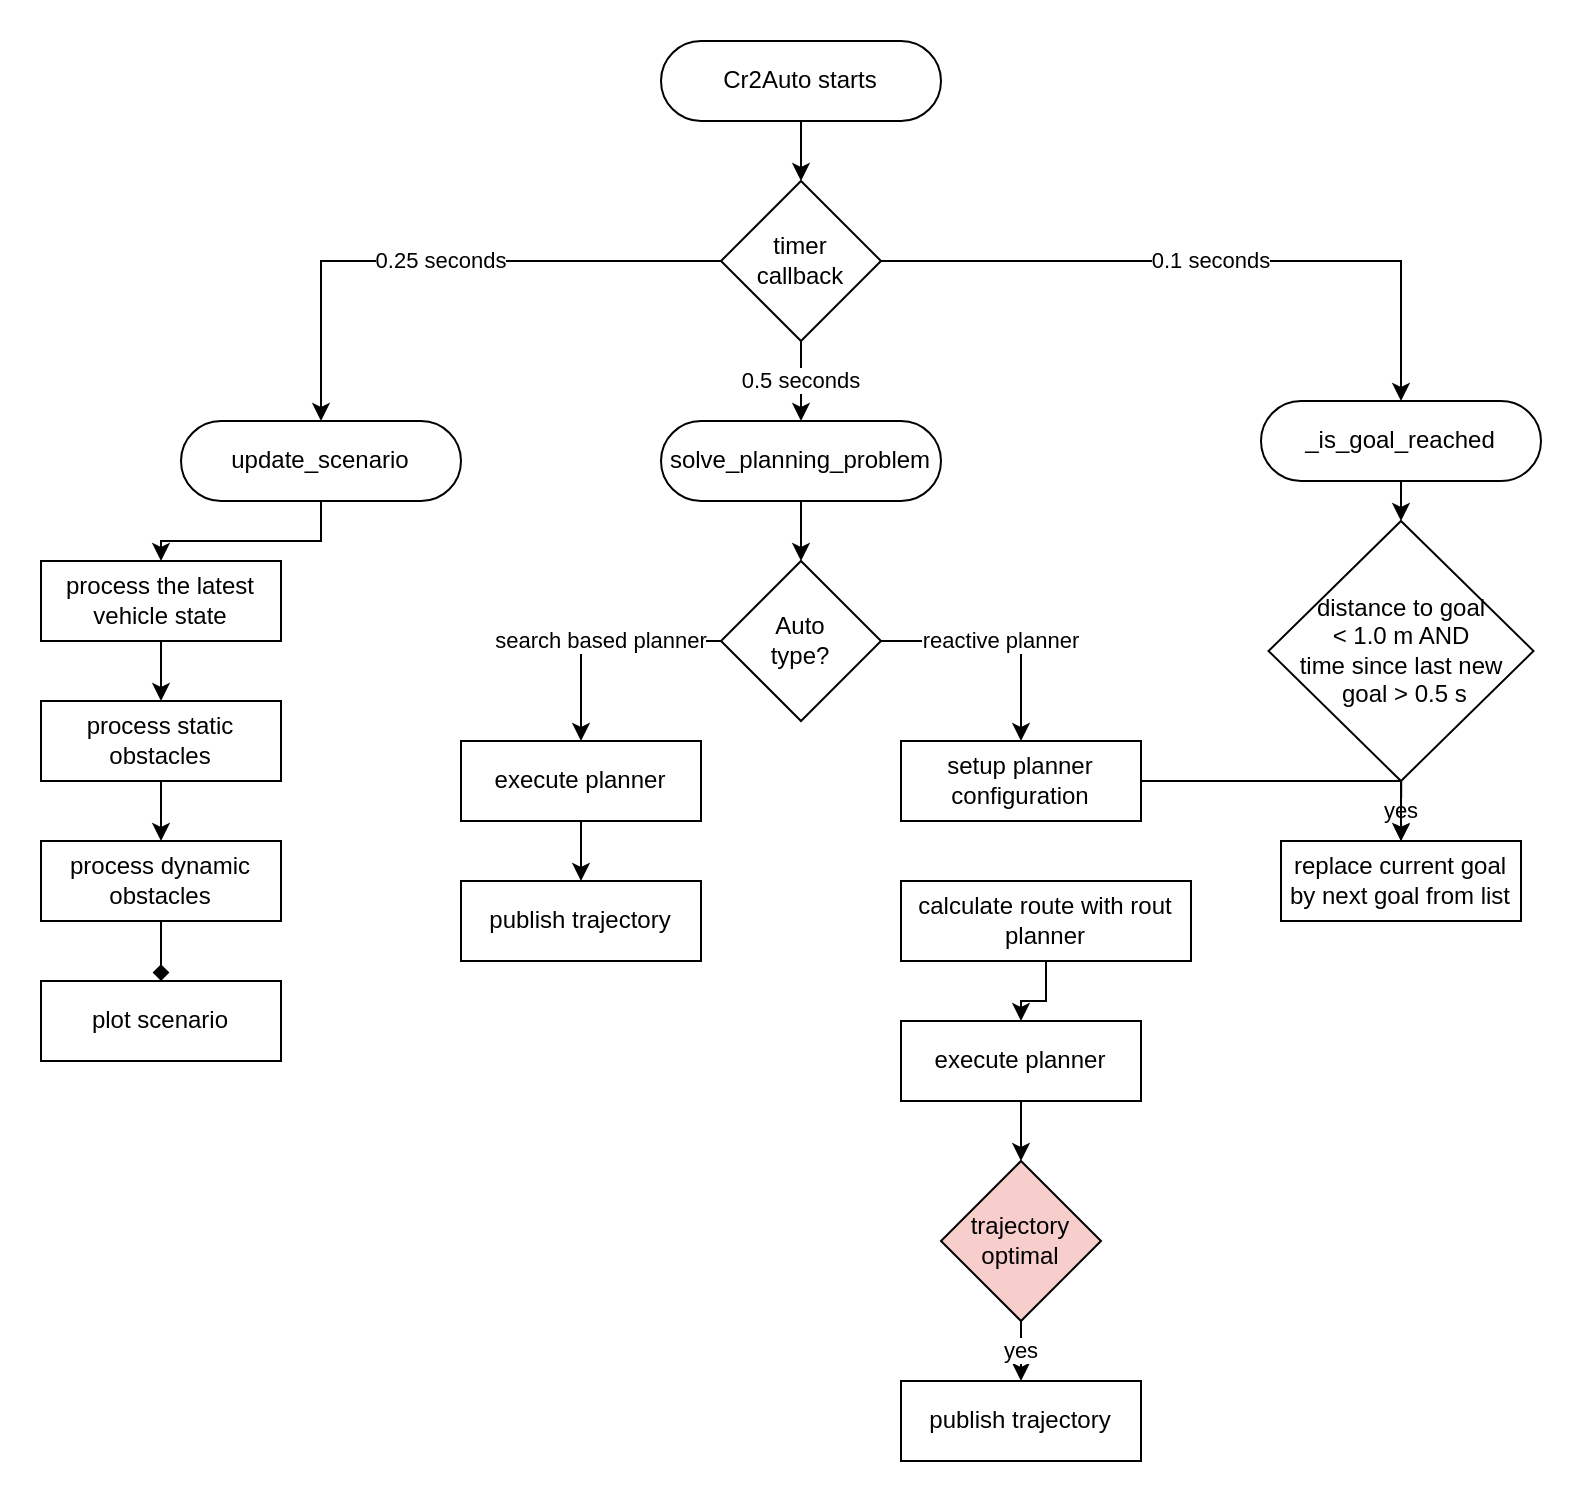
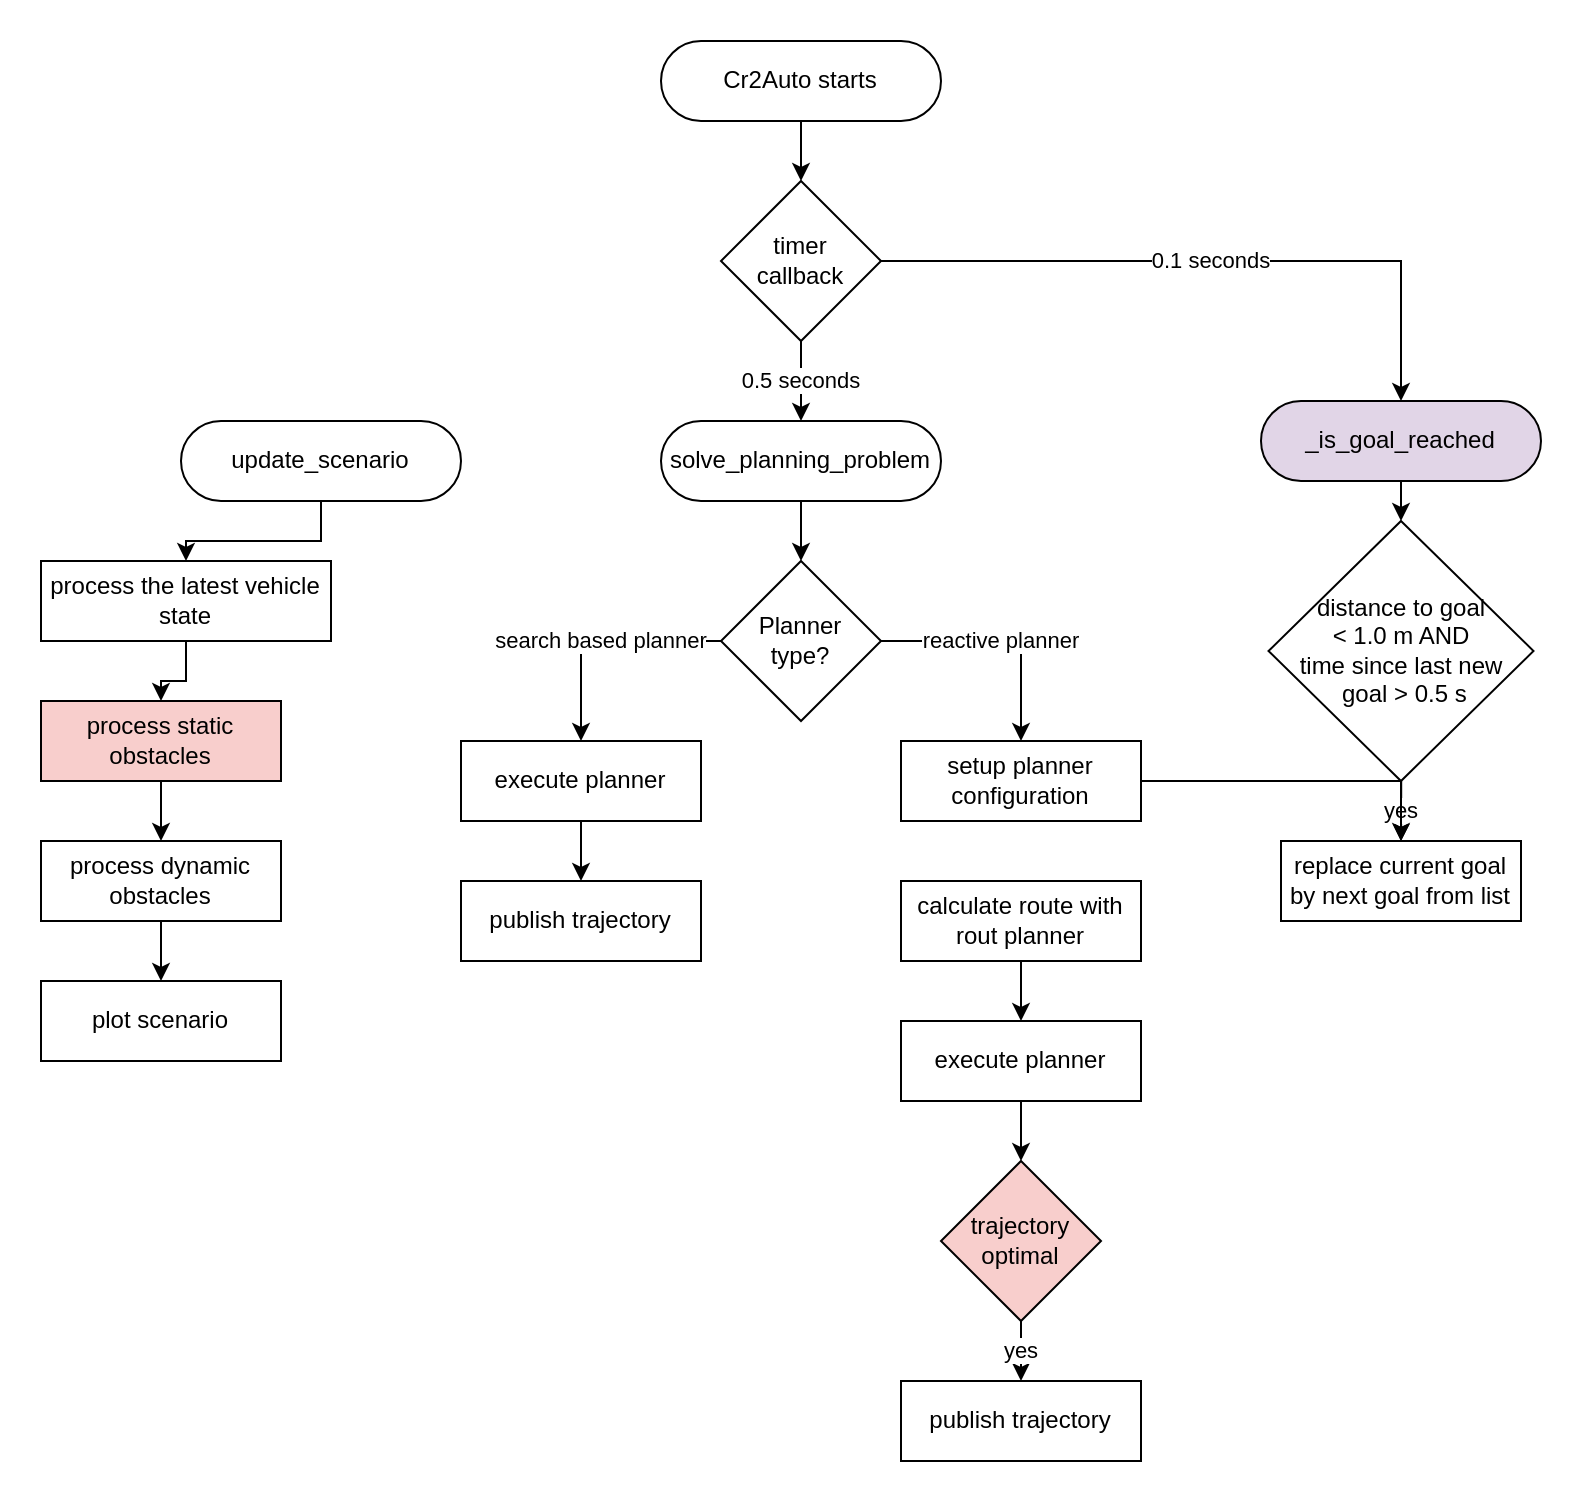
  <mxCell id="0" />
  <mxCell id="1" parent="0" />
  <mxCell id="2" value="" style="edgeStyle=orthogonalEdgeStyle;rounded=0;orthogonalLoop=1;jettySize=auto;html=1;" edge="1" parent="1" source="3" target="7"><mxGeometry relative="1" as="geometry" /></mxCell>
  <mxCell id="3" value="Cr2Auto starts" style="rounded=1;whiteSpace=wrap;html=1;fontSize=12;glass=0;strokeWidth=1;shadow=0;arcSize=50;" parent="1" vertex="1"><mxGeometry x="330" y="20" width="140" height="40" as="geometry" /></mxCell>
- <mxCell id="4" value="0.25 seconds" style="edgeStyle=orthogonalEdgeStyle;rounded=0;orthogonalLoop=1;jettySize=auto;html=1;" edge="1" parent="1" source="7" target="9"><mxGeometry relative="1" as="geometry" /></mxCell>
  <mxCell id="5" value="0.5 seconds" style="edgeStyle=orthogonalEdgeStyle;rounded=0;orthogonalLoop=1;jettySize=auto;html=1;" edge="1" parent="1" source="7" target="11"><mxGeometry relative="1" as="geometry" /></mxCell>
  <mxCell id="6" value="0.1 seconds" style="edgeStyle=orthogonalEdgeStyle;rounded=0;orthogonalLoop=1;jettySize=auto;html=1;" edge="1" parent="1" source="7" target="13"><mxGeometry relative="1" as="geometry" /></mxCell>
  <mxCell id="7" value="timer &lt;br&gt;callback" style="rhombus;whiteSpace=wrap;html=1;align=center;" vertex="1" parent="1"><mxGeometry x="360" y="90" width="80" height="80" as="geometry" /></mxCell>
  <mxCell id="8" value="" style="edgeStyle=orthogonalEdgeStyle;rounded=0;orthogonalLoop=1;jettySize=auto;html=1;" edge="1" parent="1" source="9" target="15"><mxGeometry relative="1" as="geometry" /></mxCell>
  <mxCell id="9" value="update_scenario" style="rounded=1;whiteSpace=wrap;html=1;glass=0;strokeWidth=1;shadow=0;arcSize=50;" vertex="1" parent="1"><mxGeometry x="90" y="210" width="140" height="40" as="geometry" /></mxCell>
  <mxCell id="10" value="" style="edgeStyle=orthogonalEdgeStyle;rounded=0;orthogonalLoop=1;jettySize=auto;html=1;" edge="1" parent="1" source="11" target="26"><mxGeometry relative="1" as="geometry" /></mxCell>
  <mxCell id="11" value="solve_planning_problem" style="rounded=1;whiteSpace=wrap;html=1;glass=0;strokeWidth=1;shadow=0;arcSize=50;" vertex="1" parent="1"><mxGeometry x="330" y="210" width="140" height="40" as="geometry" /></mxCell>
  <mxCell id="12" value="" style="edgeStyle=orthogonalEdgeStyle;rounded=0;orthogonalLoop=1;jettySize=auto;html=1;" edge="1" parent="1" source="13" target="22"><mxGeometry relative="1" as="geometry" /></mxCell>
- <mxCell id="13" value="_is_goal_reached" style="rounded=1;whiteSpace=wrap;html=1;glass=0;strokeWidth=1;shadow=0;arcSize=50;" vertex="1" parent="1"><mxGeometry x="630" y="200" width="140" height="40" as="geometry" /></mxCell>
+ <mxCell id="13" value="_is_goal_reached" style="rounded=1;whiteSpace=wrap;html=1;glass=0;strokeWidth=1;shadow=0;arcSize=50;fillColor=#e1d5e7;" vertex="1" parent="1"><mxGeometry x="630" y="200" width="140" height="40" as="geometry" /></mxCell>
  <mxCell id="14" value="" style="edgeStyle=orthogonalEdgeStyle;rounded=0;orthogonalLoop=1;jettySize=auto;html=1;" edge="1" parent="1" source="15" target="17"><mxGeometry relative="1" as="geometry" /></mxCell>
- <mxCell id="15" value="process the latest vehicle state" style="rounded=0;whiteSpace=wrap;html=1;" vertex="1" parent="1"><mxGeometry x="20" y="280" width="120" height="40" as="geometry" /></mxCell>
+ <mxCell id="15" value="process the latest vehicle state" style="rounded=0;whiteSpace=wrap;html=1;" vertex="1" parent="1"><mxGeometry x="20" y="280" width="145" height="40" as="geometry" /></mxCell>
  <mxCell id="16" value="" style="edgeStyle=orthogonalEdgeStyle;rounded=0;orthogonalLoop=1;jettySize=auto;html=1;" edge="1" parent="1" source="17" target="19"><mxGeometry relative="1" as="geometry" /></mxCell>
- <mxCell id="17" value="process static obstacles" style="rounded=0;whiteSpace=wrap;html=1;" vertex="1" parent="1"><mxGeometry x="20" y="350" width="120" height="40" as="geometry" /></mxCell>
- <mxCell id="18" value="" style="edgeStyle=orthogonalEdgeStyle;rounded=0;orthogonalLoop=1;jettySize=auto;html=1;endArrow=diamond;" edge="1" parent="1" source="19" target="20"><mxGeometry relative="1" as="geometry" /></mxCell>
+ <mxCell id="17" value="process static obstacles" style="rounded=0;whiteSpace=wrap;html=1;fillColor=#f8cecc;" vertex="1" parent="1"><mxGeometry x="20" y="350" width="120" height="40" as="geometry" /></mxCell>
+ <mxCell id="18" value="" style="edgeStyle=orthogonalEdgeStyle;rounded=0;orthogonalLoop=1;jettySize=auto;html=1;" edge="1" parent="1" source="19" target="20"><mxGeometry relative="1" as="geometry" /></mxCell>
  <mxCell id="19" value="process dynamic obstacles" style="rounded=0;whiteSpace=wrap;html=1;" vertex="1" parent="1"><mxGeometry x="20" y="420" width="120" height="40" as="geometry" /></mxCell>
  <mxCell id="20" value="plot scenario" style="rounded=0;whiteSpace=wrap;html=1;" vertex="1" parent="1"><mxGeometry x="20" y="490" width="120" height="40" as="geometry" /></mxCell>
  <mxCell id="21" value="yes" style="edgeStyle=orthogonalEdgeStyle;rounded=0;orthogonalLoop=1;jettySize=auto;html=1;" edge="1" parent="1" source="22" target="23"><mxGeometry relative="1" as="geometry" /></mxCell>
  <mxCell id="22" value="&lt;font style=&quot;font-size: 12px;&quot;&gt;distance to goal &lt;br&gt;&amp;lt; 1.0 m AND &lt;br&gt;time since last new&lt;br&gt;&amp;nbsp;goal &amp;gt; 0.5 s&lt;/font&gt;" style="rhombus;whiteSpace=wrap;html=1;rounded=0;" vertex="1" parent="1"><mxGeometry x="633.75" y="260" width="132.5" height="130" as="geometry" /></mxCell>
  <mxCell id="23" value="replace current goal by next goal from list" style="rounded=0;whiteSpace=wrap;html=1;" vertex="1" parent="1"><mxGeometry x="640" y="420" width="120" height="40" as="geometry" /></mxCell>
  <mxCell id="24" value="search based planner" style="edgeStyle=orthogonalEdgeStyle;rounded=0;orthogonalLoop=1;jettySize=auto;html=1;" edge="1" parent="1" source="26" target="28"><mxGeometry relative="1" as="geometry" /></mxCell>
  <mxCell id="25" value="reactive planner" style="edgeStyle=orthogonalEdgeStyle;rounded=0;orthogonalLoop=1;jettySize=auto;html=1;" edge="1" parent="1" source="26" target="30"><mxGeometry relative="1" as="geometry" /></mxCell>
- <mxCell id="26" value="Auto &lt;br&gt;type?" style="rhombus;whiteSpace=wrap;html=1;rounded=0;glass=0;strokeWidth=1;shadow=0;arcSize=50;" vertex="1" parent="1"><mxGeometry x="360" y="280" width="80" height="80" as="geometry" /></mxCell>
+ <mxCell id="26" value="Planner &lt;br&gt;type?" style="rhombus;whiteSpace=wrap;html=1;rounded=0;glass=0;strokeWidth=1;shadow=0;arcSize=50;" vertex="1" parent="1"><mxGeometry x="360" y="280" width="80" height="80" as="geometry" /></mxCell>
  <mxCell id="27" value="" style="edgeStyle=orthogonalEdgeStyle;rounded=0;orthogonalLoop=1;jettySize=auto;html=1;" edge="1" parent="1" source="28" target="31"><mxGeometry relative="1" as="geometry" /></mxCell>
  <mxCell id="28" value="execute planner" style="rounded=0;whiteSpace=wrap;html=1;glass=0;strokeWidth=1;shadow=0;arcSize=50;" vertex="1" parent="1"><mxGeometry x="230" y="370" width="120" height="40" as="geometry" /></mxCell>
  <mxCell id="29" value="" style="edgeStyle=orthogonalEdgeStyle;rounded=0;orthogonalLoop=1;jettySize=auto;html=1;" edge="1" parent="1" source="30" target="23"><mxGeometry relative="1" as="geometry" /></mxCell>
  <mxCell id="30" value="setup planner configuration" style="rounded=0;whiteSpace=wrap;html=1;glass=0;strokeWidth=1;shadow=0;arcSize=50;" vertex="1" parent="1"><mxGeometry x="450" y="370" width="120" height="40" as="geometry" /></mxCell>
  <mxCell id="31" value="publish trajectory" style="rounded=0;whiteSpace=wrap;html=1;glass=0;strokeWidth=1;shadow=0;arcSize=50;" vertex="1" parent="1"><mxGeometry x="230" y="440" width="120" height="40" as="geometry" /></mxCell>
  <mxCell id="32" value="" style="edgeStyle=orthogonalEdgeStyle;rounded=0;orthogonalLoop=1;jettySize=auto;html=1;" edge="1" parent="1" source="33" target="35"><mxGeometry relative="1" as="geometry" /></mxCell>
- <mxCell id="33" value="calculate route with rout planner" style="rounded=0;whiteSpace=wrap;html=1;glass=0;strokeWidth=1;shadow=0;arcSize=50;" vertex="1" parent="1"><mxGeometry x="450" y="440" width="145" height="40" as="geometry" /></mxCell>
+ <mxCell id="33" value="calculate route with rout planner" style="rounded=0;whiteSpace=wrap;html=1;glass=0;strokeWidth=1;shadow=0;arcSize=50;" vertex="1" parent="1"><mxGeometry x="450" y="440" width="120" height="40" as="geometry" /></mxCell>
  <mxCell id="34" value="" style="edgeStyle=orthogonalEdgeStyle;rounded=0;orthogonalLoop=1;jettySize=auto;html=1;" edge="1" parent="1" source="35" target="37"><mxGeometry relative="1" as="geometry" /></mxCell>
  <mxCell id="35" value="execute planner" style="rounded=0;whiteSpace=wrap;html=1;glass=0;strokeWidth=1;shadow=0;arcSize=50;" vertex="1" parent="1"><mxGeometry x="450" y="510" width="120" height="40" as="geometry" /></mxCell>
  <mxCell id="36" value="yes" style="edgeStyle=orthogonalEdgeStyle;rounded=0;orthogonalLoop=1;jettySize=auto;html=1;" edge="1" parent="1" source="37" target="38"><mxGeometry relative="1" as="geometry" /></mxCell>
  <mxCell id="37" value="trajectory optimal" style="rhombus;whiteSpace=wrap;html=1;rounded=0;glass=0;strokeWidth=1;shadow=0;arcSize=50;fillColor=#f8cecc;" vertex="1" parent="1"><mxGeometry x="470" y="580" width="80" height="80" as="geometry" /></mxCell>
  <mxCell id="38" value="publish trajectory" style="rounded=0;whiteSpace=wrap;html=1;glass=0;strokeWidth=1;shadow=0;arcSize=50;" vertex="1" parent="1"><mxGeometry x="450" y="690" width="120" height="40" as="geometry" /></mxCell>
